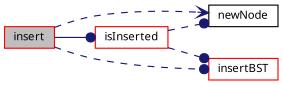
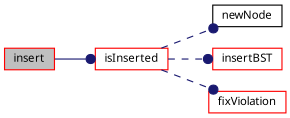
  digraph {
    rankdir=LR
    node [color=red fillcolor=white fontname=Verdana fontsize=10 shape=record style=filled]
    edge [arrowhead=dot color=midnightblue fontname=Verdana fontsize=10 labelfontname=Verdana labelfontsize=10 style=dashed]
    n1 [fillcolor=grey75 fontcolor=black height=0.2 label=insert width=0.4]
    n2 [color=black height=0.2 label=newNode width=0.4]
    n3 [height=0.2 label=insertBST width=0.4]
    n4 [height=0.2 label=isInserted width=0.4]
-   n1 -> n2 [arrowhead=vee]
-   n1 -> n3
+   n5 [height=0.2 label=fixViolation width=0.4]
    n1 -> n4 [style=solid]
    n4 -> n2
    n4 -> n3
+   n4 -> n5
  }
